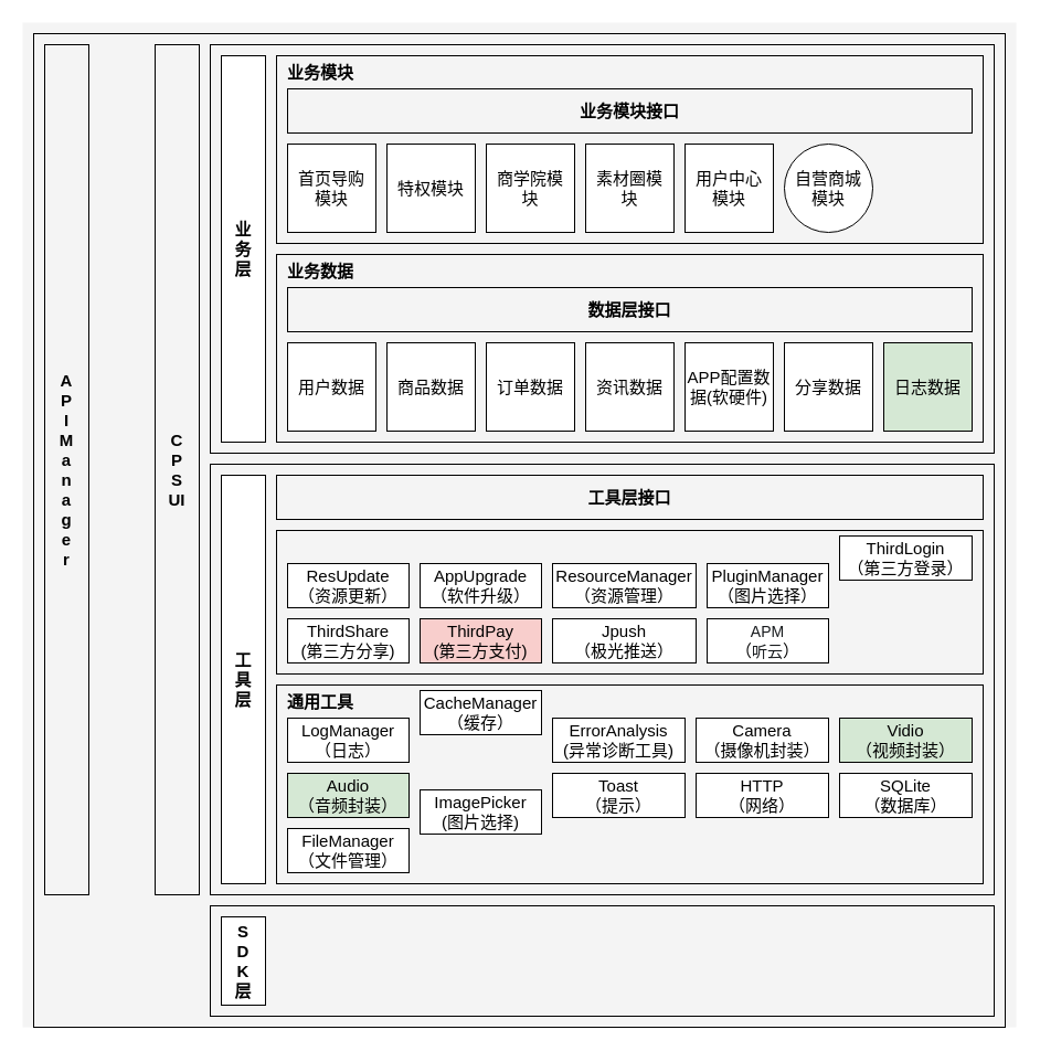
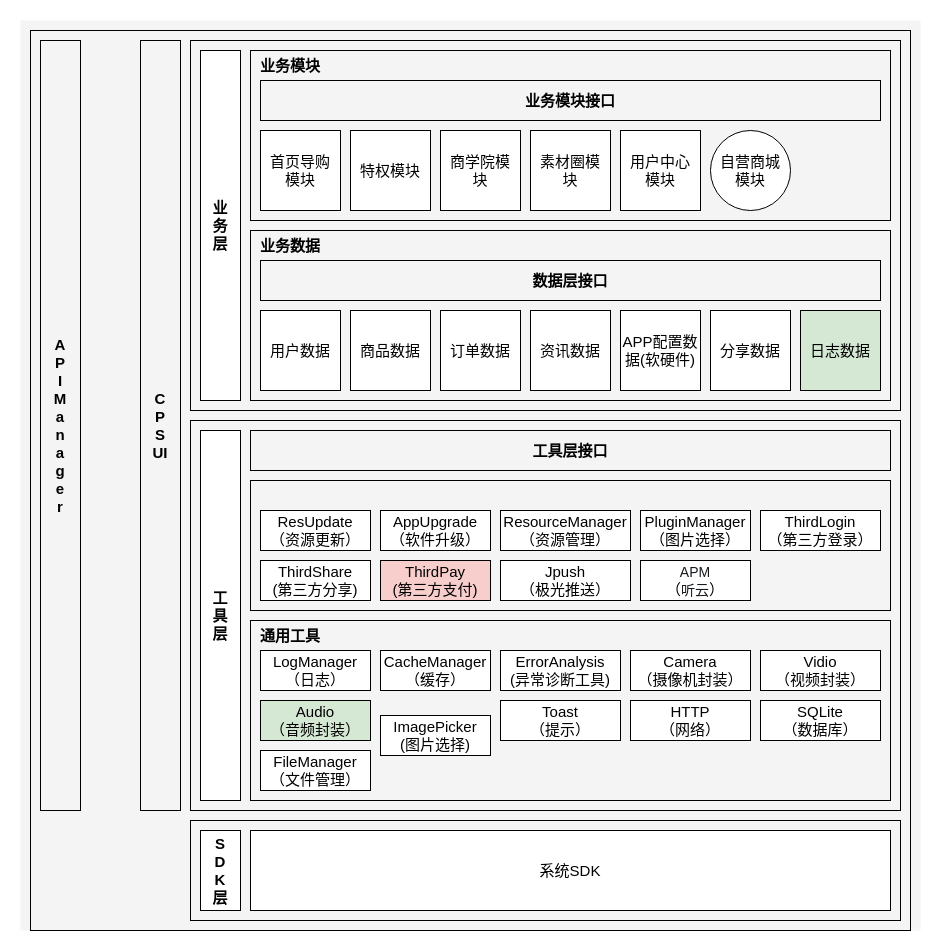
  <mxCell id="0" />
  <mxCell id="1" parent="0" />
  <mxCell id="2" value="" style="rounded=0;whiteSpace=wrap;html=1;fontColor=#333333;strokeColor=none;fillColor=#F4F4F4;fontSize=15;spacingLeft=5;spacingRight=5;" parent="1" vertex="1"><mxGeometry x="20" y="20" width="900" height="910" as="geometry" /></mxCell>
  <mxCell id="3" value="" style="rounded=0;whiteSpace=wrap;html=1;fillColor=none;fontSize=15;spacingLeft=5;spacingRight=5;" parent="1" vertex="1"><mxGeometry x="30" y="30" width="880" height="900" as="geometry" /></mxCell>
  <mxCell id="4" value="" style="rounded=0;whiteSpace=wrap;html=1;fillColor=none;fontSize=15;spacingLeft=5;spacingRight=5;" parent="1" vertex="1"><mxGeometry x="190" y="40" width="710" height="370" as="geometry" /></mxCell>
  <mxCell id="5" value="" style="rounded=0;whiteSpace=wrap;html=1;fillColor=none;fontSize=15;spacingLeft=5;spacingRight=5;" parent="1" vertex="1"><mxGeometry x="190" y="420" width="710" height="390" as="geometry" /></mxCell>
  <mxCell id="6" value="" style="rounded=0;whiteSpace=wrap;html=1;fillColor=none;fontSize=15;spacingLeft=5;spacingRight=5;" parent="1" vertex="1"><mxGeometry x="190" y="820" width="710" height="100" as="geometry" /></mxCell>
  <mxCell id="7" value="A&lt;br style=&quot;font-size: 15px;&quot;&gt;P&lt;br style=&quot;font-size: 15px;&quot;&gt;I&lt;br style=&quot;font-size: 15px;&quot;&gt;&lt;div style=&quot;font-size: 15px;&quot;&gt;M&lt;/div&gt;&lt;div style=&quot;font-size: 15px;&quot;&gt;a&lt;/div&gt;n&lt;br style=&quot;font-size: 15px;&quot;&gt;a&lt;br style=&quot;font-size: 15px;&quot;&gt;g&lt;br style=&quot;font-size: 15px;&quot;&gt;e&lt;br style=&quot;font-size: 15px;&quot;&gt;r" style="rounded=0;whiteSpace=wrap;html=1;fillColor=none;fontSize=15;spacingLeft=5;spacingRight=5;fontStyle=1" parent="1" vertex="1"><mxGeometry x="40" y="40" width="40" height="770" as="geometry" /></mxCell>
  <mxCell id="8" value="&lt;div style=&quot;font-size: 15px;&quot;&gt;C&lt;/div&gt;&lt;div style=&quot;font-size: 15px;&quot;&gt;P&lt;/div&gt;&lt;div style=&quot;font-size: 15px;&quot;&gt;S&lt;br style=&quot;font-size: 15px;&quot;&gt;&lt;/div&gt;&lt;div style=&quot;font-size: 15px;&quot;&gt;UI&lt;/div&gt;" style="rounded=0;whiteSpace=wrap;html=1;fillColor=none;fontSize=15;spacingLeft=5;spacingRight=5;fontStyle=1" parent="1" vertex="1"><mxGeometry x="140" y="40" width="40" height="770" as="geometry" /></mxCell>
  <mxCell id="9" value="&lt;div style=&quot;font-size: 15px;&quot;&gt;业&lt;/div&gt;&lt;div style=&quot;font-size: 15px;&quot;&gt;务&lt;/div&gt;&lt;div style=&quot;font-size: 15px;&quot;&gt;层&lt;/div&gt;" style="rounded=0;whiteSpace=wrap;html=1;fontSize=15;spacingLeft=5;spacingRight=5;fontStyle=1" parent="1" vertex="1"><mxGeometry x="200" y="50" width="40" height="350" as="geometry" /></mxCell>
  <mxCell id="10" value="&lt;div style=&quot;font-size: 15px;&quot;&gt;工&lt;/div&gt;&lt;div style=&quot;font-size: 15px;&quot;&gt;具&lt;/div&gt;&lt;div style=&quot;font-size: 15px;&quot;&gt;层&lt;/div&gt;" style="rounded=0;whiteSpace=wrap;html=1;fontSize=15;spacingLeft=5;spacingRight=5;fontStyle=1" parent="1" vertex="1"><mxGeometry x="200" y="430" width="40" height="370" as="geometry" /></mxCell>
  <mxCell id="11" value="&lt;div style=&quot;font-size: 15px;&quot;&gt;S&lt;/div&gt;&lt;div style=&quot;font-size: 15px;&quot;&gt;D&lt;/div&gt;&lt;div style=&quot;font-size: 15px;&quot;&gt;K&lt;/div&gt;&lt;div style=&quot;font-size: 15px;&quot;&gt;层&lt;/div&gt;" style="rounded=0;whiteSpace=wrap;html=1;fontSize=15;spacingLeft=5;spacingRight=5;fontStyle=1" parent="1" vertex="1"><mxGeometry x="200" y="830" width="40" height="80" as="geometry" /></mxCell>
  <mxCell id="12" value="" style="rounded=0;whiteSpace=wrap;html=1;fillColor=none;fontSize=15;spacingLeft=5;spacingRight=5;" parent="1" vertex="1"><mxGeometry x="250" y="50" width="640" height="170" as="geometry" /></mxCell>
  <mxCell id="13" value="" style="rounded=0;whiteSpace=wrap;html=1;fillColor=none;fontSize=15;spacingLeft=5;spacingRight=5;" parent="1" vertex="1"><mxGeometry x="250" y="230" width="640" height="170" as="geometry" /></mxCell>
  <mxCell id="14" value="" style="rounded=0;whiteSpace=wrap;html=1;fillColor=none;fontSize=15;spacingLeft=5;spacingRight=5;" parent="1" vertex="1"><mxGeometry x="250" y="480" width="640" height="130" as="geometry" /></mxCell>
  <mxCell id="15" value="工具层接口" style="rounded=0;whiteSpace=wrap;html=1;fillColor=none;fontSize=15;spacingLeft=5;spacingRight=5;fontStyle=1" parent="1" vertex="1"><mxGeometry x="250" y="430" width="640" height="40" as="geometry" /></mxCell>
+ <mxCell id="16" value="系统SDK" style="rounded=0;whiteSpace=wrap;html=1;fontSize=15;spacingLeft=5;spacingRight=5;" parent="1" vertex="1"><mxGeometry x="250" y="830" width="640" height="80" as="geometry" /></mxCell>
  <mxCell id="17" value="业务模块接口" style="rounded=0;whiteSpace=wrap;html=1;fillColor=none;fontSize=15;spacingLeft=5;spacingRight=5;fontStyle=1" parent="1" vertex="1"><mxGeometry x="260" y="80" width="620" height="40" as="geometry" /></mxCell>
  <mxCell id="18" value="&lt;div style=&quot;font-size: 15px;&quot;&gt;首页导购模块&lt;/div&gt;" style="rounded=0;whiteSpace=wrap;html=1;strokeColor=#000000;fontSize=15;spacingLeft=5;spacingRight=5;" parent="1" vertex="1"><mxGeometry x="260" y="130" width="80" height="80" as="geometry" /></mxCell>
  <mxCell id="19" value="特权模块" style="rounded=0;whiteSpace=wrap;html=1;strokeColor=#000000;fontSize=15;spacingLeft=5;spacingRight=5;" parent="1" vertex="1"><mxGeometry x="350" y="130" width="80" height="80" as="geometry" /></mxCell>
  <mxCell id="20" value="商学院模块" style="rounded=0;whiteSpace=wrap;html=1;strokeColor=#000000;fontSize=15;spacingLeft=5;spacingRight=5;" parent="1" vertex="1"><mxGeometry x="440" y="130" width="80" height="80" as="geometry" /></mxCell>
  <mxCell id="21" value="素材圈模块" style="rounded=0;whiteSpace=wrap;html=1;strokeColor=#000000;fontSize=15;spacingLeft=5;spacingRight=5;" parent="1" vertex="1"><mxGeometry x="530" y="130" width="80" height="80" as="geometry" /></mxCell>
  <mxCell id="22" value="用户中心模块" style="rounded=0;whiteSpace=wrap;html=1;strokeColor=#000000;fontSize=15;spacingLeft=5;spacingRight=5;" parent="1" vertex="1"><mxGeometry x="620" y="130" width="80" height="80" as="geometry" /></mxCell>
  <mxCell id="23" value="自营商城模块" style="ellipse;whiteSpace=wrap;html=1;strokeColor=#000000;fontSize=15;spacingLeft=5;spacingRight=5;" parent="1" vertex="1"><mxGeometry x="710" y="130" width="80" height="80" as="geometry" /></mxCell>
  <mxCell id="24" value="业务模块" style="text;html=1;strokeColor=none;fillColor=none;align=center;verticalAlign=middle;whiteSpace=wrap;rounded=0;fontSize=15;spacingLeft=0;spacingRight=0;fontStyle=1" parent="1" vertex="1"><mxGeometry x="250" y="50" width="80" height="30" as="geometry" /></mxCell>
  <mxCell id="25" value="数据层接口" style="rounded=0;whiteSpace=wrap;html=1;fillColor=none;fontSize=15;spacingLeft=5;spacingRight=5;fontStyle=1" parent="1" vertex="1"><mxGeometry x="260" y="260" width="620" height="40" as="geometry" /></mxCell>
  <mxCell id="26" value="用户数据" style="rounded=0;whiteSpace=wrap;html=1;strokeColor=#000000;fontSize=15;spacingLeft=5;spacingRight=5;" parent="1" vertex="1"><mxGeometry x="260" y="310" width="80" height="80" as="geometry" /></mxCell>
  <mxCell id="27" value="商品数据" style="rounded=0;whiteSpace=wrap;html=1;strokeColor=#000000;fontSize=15;spacingLeft=5;spacingRight=5;" parent="1" vertex="1"><mxGeometry x="350" y="310" width="80" height="80" as="geometry" /></mxCell>
  <mxCell id="28" value="订单数据" style="rounded=0;whiteSpace=wrap;html=1;strokeColor=#000000;fontSize=15;spacingLeft=5;spacingRight=5;" parent="1" vertex="1"><mxGeometry x="440" y="310" width="80" height="80" as="geometry" /></mxCell>
  <mxCell id="29" value="资讯数据" style="rounded=0;whiteSpace=wrap;html=1;strokeColor=#000000;fontSize=15;spacingLeft=5;spacingRight=5;" parent="1" vertex="1"><mxGeometry x="530" y="310" width="80" height="80" as="geometry" /></mxCell>
  <mxCell id="30" value="APP配置数据(软硬件)" style="rounded=0;whiteSpace=wrap;html=1;strokeColor=#000000;fontSize=15;spacingLeft=0;spacingRight=0;" parent="1" vertex="1"><mxGeometry x="620" y="310" width="80" height="80" as="geometry" /></mxCell>
  <mxCell id="31" value="分享数据" style="rounded=0;whiteSpace=wrap;html=1;strokeColor=#000000;fontSize=15;spacingLeft=5;spacingRight=5;" parent="1" vertex="1"><mxGeometry x="710" y="310" width="80" height="80" as="geometry" /></mxCell>
  <mxCell id="32" value="日志数据" style="rounded=0;whiteSpace=wrap;html=1;strokeColor=#000000;fontSize=15;spacingLeft=5;spacingRight=5;fillColor=#d5e8d4;" parent="1" vertex="1"><mxGeometry x="800" y="310" width="80" height="80" as="geometry" /></mxCell>
  <mxCell id="33" value="业务数据" style="text;html=1;strokeColor=none;fillColor=none;align=center;verticalAlign=middle;whiteSpace=wrap;rounded=0;fontSize=15;spacingLeft=0;spacingRight=0;fontStyle=1" parent="1" vertex="1"><mxGeometry x="250" y="230" width="80" height="30" as="geometry" /></mxCell>
  <mxCell id="34" value="ResUpdate&lt;br style=&quot;font-size: 15px;&quot;&gt;（资源更新）" style="rounded=0;whiteSpace=wrap;html=1;strokeColor=#000000;fontSize=15;spacingLeft=5;spacingRight=5;" parent="1" vertex="1"><mxGeometry x="260" y="510" width="110" height="40" as="geometry" /></mxCell>
  <mxCell id="35" value="AppUpgrade&lt;br style=&quot;font-size: 15px;&quot;&gt;（软件升级）" style="rounded=0;whiteSpace=wrap;html=1;strokeColor=#000000;fontSize=15;spacingLeft=5;spacingRight=5;" parent="1" vertex="1"><mxGeometry x="380" y="510" width="110" height="40" as="geometry" /></mxCell>
  <mxCell id="36" value="ResourceManager&lt;br style=&quot;font-size: 15px;&quot;&gt;（资源管理）" style="rounded=0;whiteSpace=wrap;html=1;strokeColor=#000000;fontSize=15;spacingLeft=5;spacingRight=5;" parent="1" vertex="1"><mxGeometry x="500" y="510" width="130" height="40" as="geometry" /></mxCell>
  <mxCell id="37" value="PluginManager&lt;br style=&quot;font-size: 15px;&quot;&gt;（图片选择）" style="rounded=0;whiteSpace=wrap;html=1;strokeColor=#000000;fontSize=15;spacingLeft=5;spacingRight=5;" parent="1" vertex="1"><mxGeometry x="640" y="510" width="110" height="40" as="geometry" /></mxCell>
- <mxCell id="38" value="ThirdLogin&lt;br style=&quot;font-size: 15px;&quot;&gt;（第三方登录）" style="rounded=0;whiteSpace=wrap;html=1;strokeColor=#000000;fontSize=15;spacingLeft=5;spacingRight=5;" parent="1" vertex="1"><mxGeometry x="760" y="485" width="120" height="40" as="geometry" /></mxCell>
+ <mxCell id="38" value="ThirdLogin&lt;br style=&quot;font-size: 15px;&quot;&gt;（第三方登录）" style="rounded=0;whiteSpace=wrap;html=1;strokeColor=#000000;fontSize=15;spacingLeft=5;spacingRight=5;" parent="1" vertex="1"><mxGeometry x="760" y="510" width="120" height="40" as="geometry" /></mxCell>
  <mxCell id="39" value="ThirdPay&lt;br style=&quot;font-size: 15px;&quot;&gt;(第三方支付)" style="rounded=0;whiteSpace=wrap;html=1;strokeColor=#000000;fontSize=15;spacingLeft=5;spacingRight=5;fillColor=#f8cecc;" parent="1" vertex="1"><mxGeometry x="380" y="560" width="110" height="40" as="geometry" /></mxCell>
  <mxCell id="40" value="Jpush&lt;br style=&quot;font-size: 15px;&quot;&gt;（极光推送）" style="rounded=0;whiteSpace=wrap;html=1;strokeColor=#000000;fontSize=15;spacingLeft=5;spacingRight=5;" parent="1" vertex="1"><mxGeometry x="500" y="560" width="130" height="40" as="geometry" /></mxCell>
  <mxCell id="41" value="" style="rounded=0;whiteSpace=wrap;html=1;fillColor=none;fontSize=15;spacingLeft=5;spacingRight=5;" parent="1" vertex="1"><mxGeometry x="250" y="620" width="640" height="180" as="geometry" /></mxCell>
  <mxCell id="42" value="通用工具" style="text;html=1;strokeColor=none;fillColor=none;align=center;verticalAlign=middle;whiteSpace=wrap;rounded=0;fontSize=15;spacingLeft=0;spacingRight=0;fontStyle=1" parent="1" vertex="1"><mxGeometry x="250" y="620" width="80" height="30" as="geometry" /></mxCell>
  <mxCell id="43" value="LogManager&lt;br style=&quot;font-size: 15px;&quot;&gt;（日志）" style="rounded=0;whiteSpace=wrap;html=1;strokeColor=#000000;fontSize=15;spacingLeft=5;spacingRight=5;" parent="1" vertex="1"><mxGeometry x="260" y="650" width="110" height="40" as="geometry" /></mxCell>
- <mxCell id="44" value="CacheManager&lt;br style=&quot;font-size: 15px;&quot;&gt;（缓存）" style="rounded=0;whiteSpace=wrap;html=1;strokeColor=#000000;fontSize=15;spacingLeft=5;spacingRight=5;" parent="1" vertex="1"><mxGeometry x="380" y="625" width="110" height="40" as="geometry" /></mxCell>
+ <mxCell id="44" value="CacheManager&lt;br style=&quot;font-size: 15px;&quot;&gt;（缓存）" style="rounded=0;whiteSpace=wrap;html=1;strokeColor=#000000;fontSize=15;spacingLeft=5;spacingRight=5;" parent="1" vertex="1"><mxGeometry x="380" y="650" width="110" height="40" as="geometry" /></mxCell>
  <mxCell id="45" value="ErrorAnalysis&lt;br style=&quot;font-size: 15px;&quot;&gt;(异常诊断工具)" style="rounded=0;whiteSpace=wrap;html=1;strokeColor=#000000;fontSize=15;spacingLeft=5;spacingRight=5;" parent="1" vertex="1"><mxGeometry x="500" y="650" width="120" height="40" as="geometry" /></mxCell>
  <mxCell id="46" value="Camera&lt;br style=&quot;font-size: 15px;&quot;&gt;（摄像机封装）" style="rounded=0;whiteSpace=wrap;html=1;strokeColor=#000000;fontSize=15;spacingLeft=5;spacingRight=5;" parent="1" vertex="1"><mxGeometry x="630" y="650" width="120" height="40" as="geometry" /></mxCell>
- <mxCell id="47" value="Vidio&lt;br style=&quot;font-size: 15px;&quot;&gt;（视频封装）" style="rounded=0;whiteSpace=wrap;html=1;strokeColor=#000000;fontSize=15;spacingLeft=5;spacingRight=5;fillColor=#d5e8d4;" parent="1" vertex="1"><mxGeometry x="760" y="650" width="120" height="40" as="geometry" /></mxCell>
+ <mxCell id="47" value="Vidio&lt;br style=&quot;font-size: 15px;&quot;&gt;（视频封装）" style="rounded=0;whiteSpace=wrap;html=1;strokeColor=#000000;fontSize=15;spacingLeft=5;spacingRight=5;" parent="1" vertex="1"><mxGeometry x="760" y="650" width="120" height="40" as="geometry" /></mxCell>
  <mxCell id="48" value="HTTP&lt;br style=&quot;font-size: 15px;&quot;&gt;（网络）" style="rounded=0;whiteSpace=wrap;html=1;strokeColor=#000000;fontSize=15;spacingLeft=5;spacingRight=5;" parent="1" vertex="1"><mxGeometry x="630" y="700" width="120" height="40" as="geometry" /></mxCell>
  <mxCell id="49" value="SQLite&lt;br style=&quot;font-size: 15px;&quot;&gt;（数据库）" style="rounded=0;whiteSpace=wrap;html=1;strokeColor=#000000;fontSize=15;spacingLeft=5;spacingRight=5;" parent="1" vertex="1"><mxGeometry x="760" y="700" width="120" height="40" as="geometry" /></mxCell>
  <mxCell id="50" value="FileManager&lt;br style=&quot;font-size: 15px;&quot;&gt;（文件管理）" style="rounded=0;whiteSpace=wrap;html=1;fontSize=15;spacingLeft=5;spacingRight=5;" parent="1" vertex="1"><mxGeometry x="260" y="750" width="110" height="40" as="geometry" /></mxCell>
  <mxCell id="51" value="Audio&lt;br style=&quot;font-size: 15px;&quot;&gt;（音频封装）" style="rounded=0;whiteSpace=wrap;html=1;fontSize=15;spacingLeft=5;spacingRight=5;fillColor=#d5e8d4;" parent="1" vertex="1"><mxGeometry x="260" y="700" width="110" height="40" as="geometry" /></mxCell>
  <mxCell id="52" value="ImagePicker&lt;br style=&quot;font-size: 15px;&quot;&gt;(图片选择)" style="rounded=0;whiteSpace=wrap;html=1;strokeColor=#000000;fontSize=15;spacingLeft=5;spacingRight=5;" parent="1" vertex="1"><mxGeometry x="380" y="715" width="110" height="40" as="geometry" /></mxCell>
  <mxCell id="53" value="&lt;div style=&quot;font-size: 15px;&quot;&gt;Toast&lt;/div&gt;&lt;div style=&quot;font-size: 15px;&quot;&gt;（提示）&lt;br style=&quot;font-size: 15px;&quot;&gt;&lt;/div&gt;" style="rounded=0;whiteSpace=wrap;html=1;strokeColor=#000000;fontSize=15;spacingLeft=5;spacingRight=5;" parent="1" vertex="1"><mxGeometry x="500" y="700" width="120" height="40" as="geometry" /></mxCell>
  <mxCell id="54" value="ThirdShare&lt;br style=&quot;font-size: 15px;&quot;&gt;(第三方分享)" style="rounded=0;whiteSpace=wrap;html=1;strokeColor=#000000;fontSize=15;spacingLeft=5;spacingRight=5;" parent="1" vertex="1"><mxGeometry x="260" y="560" width="110" height="40" as="geometry" /></mxCell>
  <mxCell id="55" value="&lt;span style=&quot;color: rgb(23 , 26 , 29) ; font-family: , , &amp;#34;pingfang sc&amp;#34; , &amp;#34;hiragino sans gb&amp;#34; , &amp;#34;segoe ui&amp;#34; , , &amp;#34;roboto&amp;#34; , &amp;#34;droid sans&amp;#34; , &amp;#34;helvetica neue&amp;#34; , sans-serif ; font-size: 14px ; font-style: normal ; font-weight: 400 ; letter-spacing: normal ; text-align: left ; text-indent: 0px ; text-transform: none ; word-spacing: 0px ; background-color: rgb(255 , 255 , 255) ; display: inline ; float: none&quot;&gt;APM&lt;/span&gt;&lt;br style=&quot;font-size: 15px&quot;&gt;（&lt;span style=&quot;color: rgb(23 , 26 , 29) ; font-family: , , &amp;#34;pingfang sc&amp;#34; , &amp;#34;hiragino sans gb&amp;#34; , &amp;#34;segoe ui&amp;#34; , , &amp;#34;roboto&amp;#34; , &amp;#34;droid sans&amp;#34; , &amp;#34;helvetica neue&amp;#34; , sans-serif ; font-size: 14px ; font-style: normal ; font-weight: 400 ; letter-spacing: normal ; text-align: left ; text-indent: 0px ; text-transform: none ; word-spacing: 0px ; background-color: rgb(255 , 255 , 255) ; display: inline ; float: none&quot;&gt;听云&lt;/span&gt;）" style="rounded=0;whiteSpace=wrap;html=1;strokeColor=#000000;fontSize=15;spacingLeft=5;spacingRight=5;" parent="1" vertex="1"><mxGeometry x="640" y="560" width="110" height="40" as="geometry" /></mxCell>
